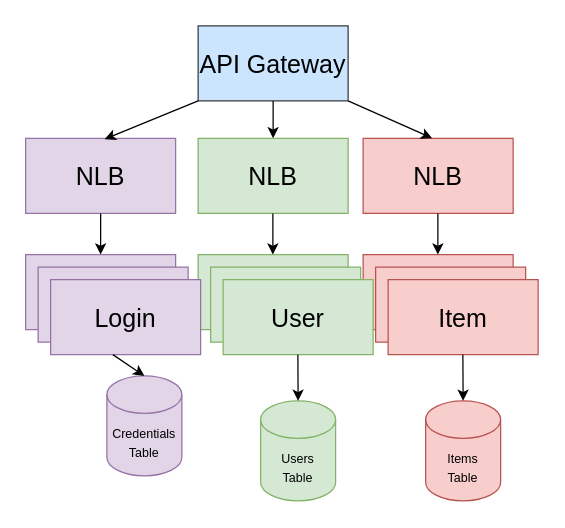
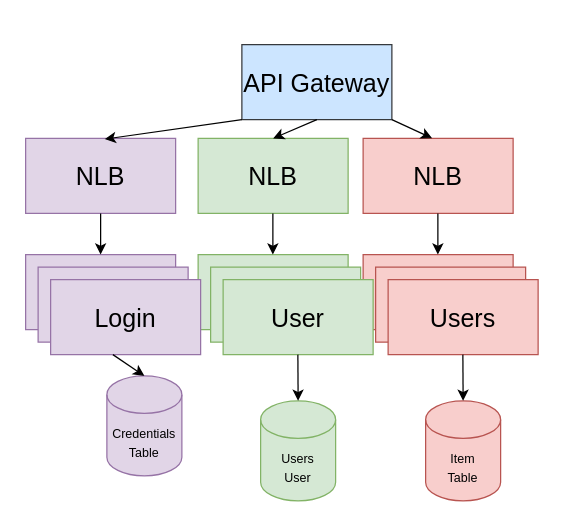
  <mxCell id="0" />
  <mxCell id="1" parent="0" />
- <mxCell id="2" value="&lt;font style=&quot;font-size: 20px&quot;&gt;API Gateway&lt;/font&gt;" style="rounded=0;whiteSpace=wrap;html=1;fillColor=#cce5ff;strokeColor=#36393d;" vertex="1" parent="1"><mxGeometry x="158" y="20" width="120" height="60" as="geometry" /></mxCell>
+ <mxCell id="2" value="&lt;font style=&quot;font-size: 20px&quot;&gt;API Gateway&lt;/font&gt;" style="rounded=0;whiteSpace=wrap;html=1;fillColor=#cce5ff;strokeColor=#36393d;" vertex="1" parent="1"><mxGeometry x="193" y="35" width="120" height="60" as="geometry" /></mxCell>
  <mxCell id="3" value="&lt;span style=&quot;font-size: 20px&quot;&gt;NLB&lt;/span&gt;" style="rounded=0;whiteSpace=wrap;html=1;fillColor=#e1d5e7;strokeColor=#9673a6;" vertex="1" parent="1"><mxGeometry x="20" y="110" width="120" height="60" as="geometry" /></mxCell>
  <mxCell id="4" value="&lt;font style=&quot;font-size: 20px&quot;&gt;NLB&lt;/font&gt;" style="rounded=0;whiteSpace=wrap;html=1;fillColor=#f8cecc;strokeColor=#b85450;" vertex="1" parent="1"><mxGeometry x="290" y="110" width="120" height="60" as="geometry" /></mxCell>
  <mxCell id="5" value="&lt;font style=&quot;font-size: 20px&quot;&gt;NLB&lt;/font&gt;" style="rounded=0;whiteSpace=wrap;html=1;fillColor=#d5e8d4;strokeColor=#82b366;" vertex="1" parent="1"><mxGeometry x="158" y="110" width="120" height="60" as="geometry" /></mxCell>
  <mxCell id="6" value="&lt;font style=&quot;font-size: 20px&quot;&gt;Login&lt;/font&gt;" style="rounded=0;whiteSpace=wrap;html=1;fillColor=#e1d5e7;strokeColor=#9673a6;" vertex="1" parent="1"><mxGeometry x="20" y="203" width="120" height="60" as="geometry" /></mxCell>
  <mxCell id="7" value="&lt;font style=&quot;font-size: 20px&quot;&gt;User&lt;/font&gt;" style="rounded=0;whiteSpace=wrap;html=1;fillColor=#d5e8d4;strokeColor=#82b366;" vertex="1" parent="1"><mxGeometry x="158" y="203" width="120" height="60" as="geometry" /></mxCell>
  <mxCell id="8" value="&lt;font style=&quot;font-size: 20px&quot;&gt;Items&lt;/font&gt;" style="rounded=0;whiteSpace=wrap;html=1;fillColor=#f8cecc;strokeColor=#b85450;" vertex="1" parent="1"><mxGeometry x="290" y="203" width="120" height="60" as="geometry" /></mxCell>
  <mxCell id="9" value="&lt;font style=&quot;font-size: 20px&quot;&gt;Login&lt;/font&gt;" style="rounded=0;whiteSpace=wrap;html=1;fillColor=#e1d5e7;strokeColor=#9673a6;" vertex="1" parent="1"><mxGeometry x="30" y="213" width="120" height="60" as="geometry" /></mxCell>
  <mxCell id="10" value="&lt;font style=&quot;font-size: 20px&quot;&gt;Login&lt;/font&gt;" style="rounded=0;whiteSpace=wrap;html=1;fillColor=#e1d5e7;strokeColor=#9673a6;" vertex="1" parent="1"><mxGeometry x="40" y="223" width="120" height="60" as="geometry" /></mxCell>
  <mxCell id="11" value="&lt;font style=&quot;font-size: 20px&quot;&gt;User&lt;/font&gt;" style="rounded=0;whiteSpace=wrap;html=1;fillColor=#d5e8d4;strokeColor=#82b366;" vertex="1" parent="1"><mxGeometry x="168" y="213" width="120" height="60" as="geometry" /></mxCell>
  <mxCell id="12" value="&lt;font style=&quot;font-size: 20px&quot;&gt;User&lt;/font&gt;" style="rounded=0;whiteSpace=wrap;html=1;fillColor=#d5e8d4;strokeColor=#82b366;" vertex="1" parent="1"><mxGeometry x="178" y="223" width="120" height="60" as="geometry" /></mxCell>
  <mxCell id="13" value="&lt;font style=&quot;font-size: 20px&quot;&gt;Items&lt;/font&gt;" style="rounded=0;whiteSpace=wrap;html=1;fillColor=#f8cecc;strokeColor=#b85450;" vertex="1" parent="1"><mxGeometry x="300" y="213" width="120" height="60" as="geometry" /></mxCell>
- <mxCell id="14" value="&lt;font style=&quot;font-size: 20px&quot;&gt;Item&lt;/font&gt;" style="rounded=0;whiteSpace=wrap;html=1;fillColor=#f8cecc;strokeColor=#b85450;" vertex="1" parent="1"><mxGeometry x="310" y="223" width="120" height="60" as="geometry" /></mxCell>
+ <mxCell id="14" value="&lt;font style=&quot;font-size: 20px&quot;&gt;Users&lt;/font&gt;" style="rounded=0;whiteSpace=wrap;html=1;fillColor=#f8cecc;strokeColor=#b85450;" vertex="1" parent="1"><mxGeometry x="310" y="223" width="120" height="60" as="geometry" /></mxCell>
  <mxCell id="15" value="" style="endArrow=classic;html=1;exitX=0.5;exitY=1;exitDx=0;exitDy=0;entryX=0.5;entryY=0;entryDx=0;entryDy=0;" edge="1" parent="1" source="2" target="5"><mxGeometry width="50" height="50" relative="1" as="geometry"><mxPoint x="215" y="100" as="sourcePoint" /><mxPoint x="215.2" y="129" as="targetPoint" /></mxGeometry></mxCell>
  <mxCell id="16" value="" style="endArrow=classic;html=1;entryX=0.46;entryY=-0.003;entryDx=0;entryDy=0;entryPerimeter=0;exitX=1;exitY=1;exitDx=0;exitDy=0;" edge="1" parent="1" source="2" target="4"><mxGeometry width="50" height="50" relative="1" as="geometry"><mxPoint x="278" y="78" as="sourcePoint" /><mxPoint x="330" y="50" as="targetPoint" /></mxGeometry></mxCell>
  <mxCell id="17" value="" style="endArrow=classic;html=1;exitX=0;exitY=1;exitDx=0;exitDy=0;entryX=0.527;entryY=0.01;entryDx=0;entryDy=0;entryPerimeter=0;" edge="1" parent="1" source="2" target="3"><mxGeometry width="50" height="50" relative="1" as="geometry"><mxPoint x="196" y="119" as="sourcePoint" /><mxPoint x="128" y="99" as="targetPoint" /></mxGeometry></mxCell>
  <mxCell id="18" value="" style="endArrow=classic;html=1;entryX=0.5;entryY=0;entryDx=0;entryDy=0;" edge="1" parent="1" source="3" target="6"><mxGeometry width="50" height="50" relative="1" as="geometry"><mxPoint x="79.8" y="170" as="sourcePoint" /><mxPoint x="79.8" y="200" as="targetPoint" /></mxGeometry></mxCell>
  <mxCell id="19" value="" style="endArrow=classic;html=1;entryX=0.5;entryY=0;entryDx=0;entryDy=0;" edge="1" parent="1"><mxGeometry width="50" height="50" relative="1" as="geometry"><mxPoint x="349.8" y="170" as="sourcePoint" /><mxPoint x="349.8" y="203" as="targetPoint" /></mxGeometry></mxCell>
  <mxCell id="20" value="" style="endArrow=classic;html=1;entryX=0.5;entryY=0;entryDx=0;entryDy=0;" edge="1" parent="1"><mxGeometry width="50" height="50" relative="1" as="geometry"><mxPoint x="217.8" y="170" as="sourcePoint" /><mxPoint x="217.8" y="203" as="targetPoint" /></mxGeometry></mxCell>
  <mxCell id="21" value="&lt;font style=&quot;font-size: 10px&quot;&gt;Credentials&lt;br&gt;Table&lt;/font&gt;" style="shape=cylinder3;whiteSpace=wrap;html=1;boundedLbl=1;backgroundOutline=1;size=15;fillColor=#e1d5e7;strokeColor=#9673a6;" vertex="1" parent="1"><mxGeometry x="85" y="300" width="60" height="80" as="geometry" /></mxCell>
- <mxCell id="22" value="&lt;span style=&quot;font-size: 10px&quot;&gt;Items&lt;br&gt;Table&lt;br&gt;&lt;/span&gt;" style="shape=cylinder3;whiteSpace=wrap;html=1;boundedLbl=1;backgroundOutline=1;size=15;fillColor=#f8cecc;strokeColor=#b85450;" vertex="1" parent="1"><mxGeometry x="340" y="320" width="60" height="80" as="geometry" /></mxCell>
- <mxCell id="23" value="&lt;font style=&quot;font-size: 10px&quot;&gt;Users&lt;br&gt;Table&lt;/font&gt;" style="shape=cylinder3;whiteSpace=wrap;html=1;boundedLbl=1;backgroundOutline=1;size=15;fillColor=#d5e8d4;strokeColor=#82b366;" vertex="1" parent="1"><mxGeometry x="208" y="320" width="60" height="80" as="geometry" /></mxCell>
+ <mxCell id="22" value="&lt;span style=&quot;font-size: 10px&quot;&gt;Item&lt;br&gt;Table&lt;br&gt;&lt;/span&gt;" style="shape=cylinder3;whiteSpace=wrap;html=1;boundedLbl=1;backgroundOutline=1;size=15;fillColor=#f8cecc;strokeColor=#b85450;" vertex="1" parent="1"><mxGeometry x="340" y="320" width="60" height="80" as="geometry" /></mxCell>
+ <mxCell id="23" value="&lt;font style=&quot;font-size: 10px&quot;&gt;Users&lt;br&gt;User&lt;/font&gt;" style="shape=cylinder3;whiteSpace=wrap;html=1;boundedLbl=1;backgroundOutline=1;size=15;fillColor=#d5e8d4;strokeColor=#82b366;" vertex="1" parent="1"><mxGeometry x="208" y="320" width="60" height="80" as="geometry" /></mxCell>
  <mxCell id="24" value="" style="endArrow=classic;html=1;entryX=0.5;entryY=0;entryDx=0;entryDy=0;entryPerimeter=0;" edge="1" parent="1" target="21"><mxGeometry width="50" height="50" relative="1" as="geometry"><mxPoint x="89.8" y="283" as="sourcePoint" /><mxPoint x="89.8" y="316" as="targetPoint" /></mxGeometry></mxCell>
  <mxCell id="25" value="" style="endArrow=classic;html=1;entryX=0.5;entryY=0;entryDx=0;entryDy=0;entryPerimeter=0;" edge="1" parent="1"><mxGeometry width="50" height="50" relative="1" as="geometry"><mxPoint x="369.8" y="283" as="sourcePoint" /><mxPoint x="370" y="320" as="targetPoint" /></mxGeometry></mxCell>
  <mxCell id="26" value="" style="endArrow=classic;html=1;entryX=0.5;entryY=0;entryDx=0;entryDy=0;entryPerimeter=0;" edge="1" parent="1"><mxGeometry width="50" height="50" relative="1" as="geometry"><mxPoint x="237.8" y="283" as="sourcePoint" /><mxPoint x="238" y="320" as="targetPoint" /></mxGeometry></mxCell>
